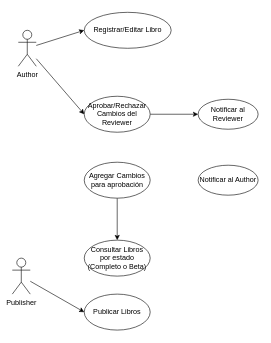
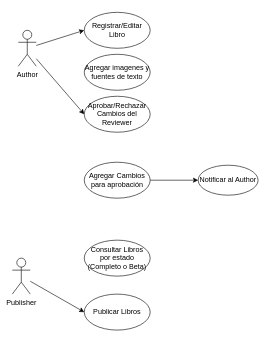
  <mxCell id="0" />
  <mxCell id="1" parent="0" />
  <mxCell id="2" style="edgeStyle=none;html=1;entryX=0;entryY=0.5;entryDx=0;entryDy=0;" edge="1" parent="1" source="3" target="13"><mxGeometry relative="1" as="geometry" /></mxCell>
  <mxCell id="3" value="Publisher" style="shape=umlActor;verticalLabelPosition=bottom;verticalAlign=top;html=1;outlineConnect=0;" vertex="1" parent="1"><mxGeometry x="20" y="430" width="30" height="60" as="geometry" /></mxCell>
  <mxCell id="4" style="edgeStyle=none;html=1;entryX=0;entryY=0.5;entryDx=0;entryDy=0;" edge="1" parent="1" source="6" target="11"><mxGeometry relative="1" as="geometry" /></mxCell>
  <mxCell id="5" style="edgeStyle=none;html=1;entryX=0;entryY=0.5;entryDx=0;entryDy=0;" edge="1" parent="1" source="6" target="10"><mxGeometry relative="1" as="geometry" /></mxCell>
  <mxCell id="6" value="Author" style="shape=umlActor;verticalLabelPosition=bottom;verticalAlign=top;html=1;outlineConnect=0;" vertex="1" parent="1"><mxGeometry x="30" y="50" width="30" height="60" as="geometry" /></mxCell>
- <mxCell id="7" style="edgeStyle=none;html=1;" edge="1" parent="1" source="8" target="15"><mxGeometry relative="1" as="geometry" /></mxCell>
+ <mxCell id="7" style="edgeStyle=none;html=1;entryX=0;entryY=0.5;entryDx=0;entryDy=0;" edge="1" parent="1" source="8" target="14"><mxGeometry relative="1" as="geometry" /></mxCell>
  <mxCell id="8" value="Agregar Cambios para aprobación" style="ellipse;whiteSpace=wrap;html=1;" vertex="1" parent="1"><mxGeometry x="140" y="270" width="110" height="60" as="geometry" /></mxCell>
- <mxCell id="9" style="edgeStyle=none;html=1;entryX=0;entryY=0.5;entryDx=0;entryDy=0;" edge="1" parent="1" source="10" target="16"><mxGeometry relative="1" as="geometry" /></mxCell>
  <mxCell id="10" value="Aprobar/Rechazar Cambios del Reviewer" style="ellipse;whiteSpace=wrap;html=1;" vertex="1" parent="1"><mxGeometry x="140" y="160" width="110" height="60" as="geometry" /></mxCell>
- <mxCell id="11" value="Registrar/Editar Libro" style="ellipse;whiteSpace=wrap;html=1;" vertex="1" parent="1"><mxGeometry x="140" y="20" width="145" height="60" as="geometry" /></mxCell>
+ <mxCell id="11" value="Registrar/Editar Libro" style="ellipse;whiteSpace=wrap;html=1;" vertex="1" parent="1"><mxGeometry x="140" y="20" width="110" height="60" as="geometry" /></mxCell>
+ <mxCell id="12" value="Agregar imagenes y fuentes de texto" style="ellipse;whiteSpace=wrap;html=1;" vertex="1" parent="1"><mxGeometry x="140" y="90" width="110" height="60" as="geometry" /></mxCell>
  <mxCell id="13" value="Publicar Libros" style="ellipse;whiteSpace=wrap;html=1;" vertex="1" parent="1"><mxGeometry x="140" y="490" width="110" height="60" as="geometry" /></mxCell>
  <mxCell id="14" value="Notificar al Author" style="ellipse;whiteSpace=wrap;html=1;" vertex="1" parent="1"><mxGeometry x="330" y="275" width="100" height="50" as="geometry" /></mxCell>
  <mxCell id="15" value="Consultar Libros por estado (Completo o Beta)" style="ellipse;whiteSpace=wrap;html=1;" vertex="1" parent="1"><mxGeometry x="140" y="400" width="110" height="60" as="geometry" /></mxCell>
- <mxCell id="16" value="Notificar al Reviewer" style="ellipse;whiteSpace=wrap;html=1;" vertex="1" parent="1"><mxGeometry x="330" y="165" width="100" height="50" as="geometry" /></mxCell>
